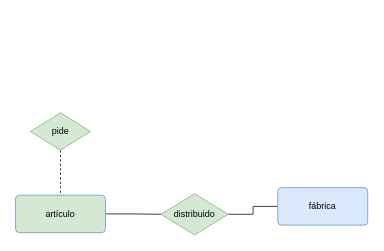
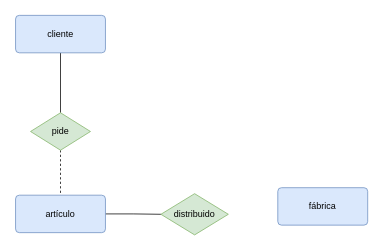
  <mxCell id="0" />
  <mxCell id="1" parent="0" />
- <mxCell id="2" style="edgeStyle=orthogonalEdgeStyle;rounded=0;orthogonalLoop=1;jettySize=auto;html=1;endArrow=none;endFill=0;" edge="1" parent="1" source="3" target="10"><mxGeometry relative="1" as="geometry" /></mxCell>
  <mxCell id="3" value="fábrica" style="rounded=1;arcSize=10;whiteSpace=wrap;html=1;align=center;fillColor=#dae8fc;strokeColor=#6c8ebf;" vertex="1" parent="1"><mxGeometry x="370" y="250" width="120" height="50" as="geometry" /></mxCell>
  <mxCell id="4" style="edgeStyle=orthogonalEdgeStyle;rounded=0;orthogonalLoop=1;jettySize=auto;html=1;exitX=1;exitY=0.5;exitDx=0;exitDy=0;entryX=0;entryY=0.5;entryDx=0;entryDy=0;endArrow=none;endFill=0;" edge="1" parent="1" source="5" target="10"><mxGeometry relative="1" as="geometry" /></mxCell>
- <mxCell id="5" value="artículo" style="rounded=1;arcSize=10;whiteSpace=wrap;html=1;align=center;fillColor=#d5e8d4;strokeColor=#6c8ebf;" vertex="1" parent="1"><mxGeometry x="20" y="260" width="120" height="50" as="geometry" /></mxCell>
+ <mxCell id="5" value="artículo" style="rounded=1;arcSize=10;whiteSpace=wrap;html=1;align=center;fillColor=#dae8fc;strokeColor=#6c8ebf;" vertex="1" parent="1"><mxGeometry x="20" y="260" width="120" height="50" as="geometry" /></mxCell>
+ <mxCell id="6" style="edgeStyle=orthogonalEdgeStyle;rounded=0;orthogonalLoop=1;jettySize=auto;html=1;entryX=0.5;entryY=0;entryDx=0;entryDy=0;endArrow=none;endFill=0;" edge="1" parent="1" source="7" target="9"><mxGeometry relative="1" as="geometry" /></mxCell>
+ <mxCell id="7" value="cliente" style="rounded=1;arcSize=10;whiteSpace=wrap;html=1;align=center;fillColor=#dae8fc;strokeColor=#6c8ebf;" vertex="1" parent="1"><mxGeometry x="20" y="20" width="120" height="50" as="geometry" /></mxCell>
  <mxCell id="8" style="edgeStyle=orthogonalEdgeStyle;rounded=0;orthogonalLoop=1;jettySize=auto;html=1;exitX=0.5;exitY=1;exitDx=0;exitDy=0;entryX=0.5;entryY=0;entryDx=0;entryDy=0;endArrow=none;endFill=0;dashed=1;" edge="1" parent="1" source="9" target="5"><mxGeometry relative="1" as="geometry" /></mxCell>
  <mxCell id="9" value="pide" style="shape=rhombus;perimeter=rhombusPerimeter;whiteSpace=wrap;html=1;align=center;fillColor=#d5e8d4;strokeColor=#82b366;" vertex="1" parent="1"><mxGeometry x="40" y="150" width="80" height="50" as="geometry" /></mxCell>
  <mxCell id="10" value="distribuido" style="shape=rhombus;perimeter=rhombusPerimeter;whiteSpace=wrap;html=1;align=center;fillColor=#d5e8d4;strokeColor=#82b366;" vertex="1" parent="1"><mxGeometry x="214" y="258" width="90" height="55" as="geometry" /></mxCell>
